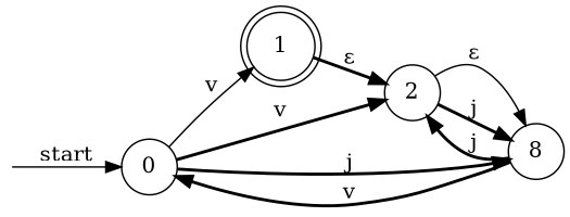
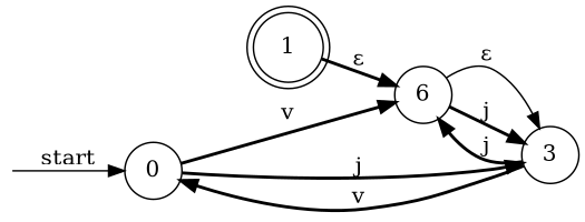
  digraph {
    rankdir=LR
    node [shape=circle]
    edge [style=bold]
    __start [shape=point style=invis]
    0
    1 [shape=doublecircle]
-   2
-   3 [label=8]
+   2 [label=6]
+   3
    __start -> 0 [label=start style=solid]
-   0 -> 1 [label=v style=solid]
    0 -> 2 [label=v]
    0 -> 3 [label=j]
    1 -> 2 [label="&epsilon;"]
    2 -> 3 [label="&epsilon;" style=solid]
    2 -> 3 [label=j]
    3 -> 0 [label=v]
    3 -> 2 [label=j]
  }
